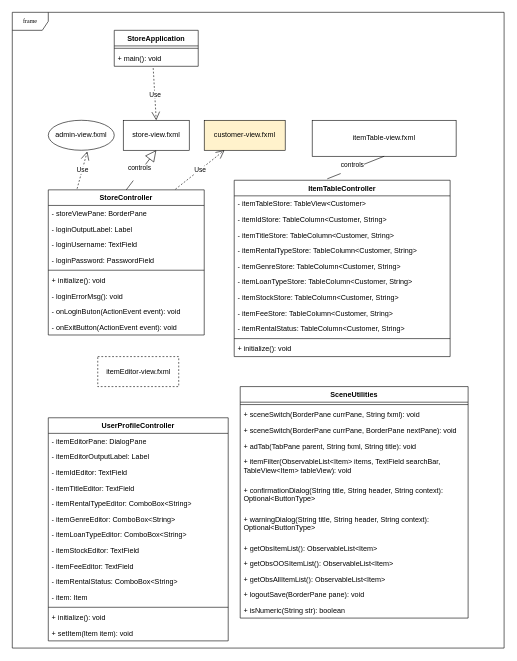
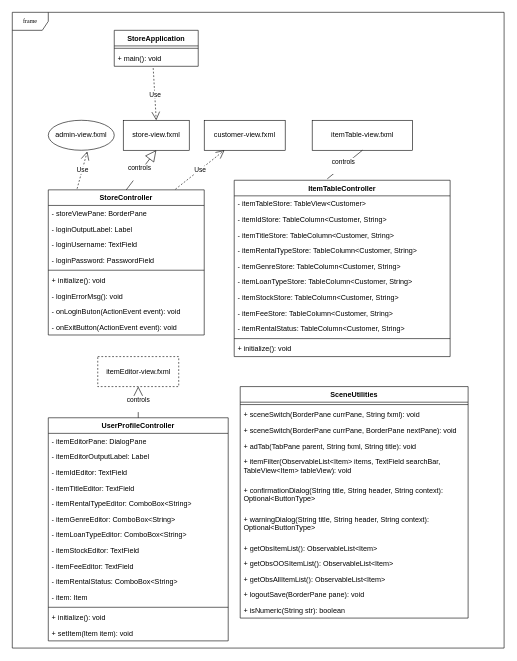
  <mxCell id="0" />
  <mxCell id="1" parent="0" />
  <mxCell id="2" value="store-view.fxml" style="html=1;whiteSpace=wrap;" vertex="1" parent="1"><mxGeometry x="205" y="200" width="110" height="50" as="geometry" /></mxCell>
  <mxCell id="3" value="StoreController" style="swimlane;fontStyle=1;align=center;verticalAlign=top;childLayout=stackLayout;horizontal=1;startSize=26;horizontalStack=0;resizeParent=1;resizeParentMax=0;resizeLast=0;collapsible=1;marginBottom=0;whiteSpace=wrap;html=1;" vertex="1" parent="1"><mxGeometry x="80" y="316" width="260" height="242" as="geometry" /></mxCell>
  <mxCell id="4" value="- storeViewPane: BorderPane" style="text;html=1;strokeColor=none;fillColor=none;align=left;verticalAlign=top;spacingLeft=4;spacingRight=4;whiteSpace=wrap;overflow=hidden;rotatable=0;points=[[0,0.5],[1,0.5]];portConstraint=eastwest;" vertex="1" parent="3"><mxGeometry y="26" width="260" height="26" as="geometry" /></mxCell>
  <mxCell id="5" value="- loginOutputLabel: Label" style="text;html=1;strokeColor=none;fillColor=none;align=left;verticalAlign=top;spacingLeft=4;spacingRight=4;whiteSpace=wrap;overflow=hidden;rotatable=0;points=[[0,0.5],[1,0.5]];portConstraint=eastwest;" vertex="1" parent="3"><mxGeometry y="52" width="260" height="26" as="geometry" /></mxCell>
  <mxCell id="6" value="- loginUsername: TextField" style="text;html=1;strokeColor=none;fillColor=none;align=left;verticalAlign=top;spacingLeft=4;spacingRight=4;whiteSpace=wrap;overflow=hidden;rotatable=0;points=[[0,0.5],[1,0.5]];portConstraint=eastwest;" vertex="1" parent="3"><mxGeometry y="78" width="260" height="26" as="geometry" /></mxCell>
  <mxCell id="7" value="- loginPassword: PasswordField" style="text;html=1;strokeColor=none;fillColor=none;align=left;verticalAlign=top;spacingLeft=4;spacingRight=4;whiteSpace=wrap;overflow=hidden;rotatable=0;points=[[0,0.5],[1,0.5]];portConstraint=eastwest;" vertex="1" parent="3"><mxGeometry y="104" width="260" height="26" as="geometry" /></mxCell>
  <mxCell id="8" value="" style="line;strokeWidth=1;fillColor=none;align=left;verticalAlign=middle;spacingTop=-1;spacingLeft=3;spacingRight=3;rotatable=0;labelPosition=right;points=[];portConstraint=eastwest;strokeColor=inherit;" vertex="1" parent="3"><mxGeometry y="130" width="260" height="8" as="geometry" /></mxCell>
  <mxCell id="9" value="+ initialize(): void" style="text;strokeColor=none;fillColor=none;align=left;verticalAlign=top;spacingLeft=4;spacingRight=4;overflow=hidden;rotatable=0;points=[[0,0.5],[1,0.5]];portConstraint=eastwest;whiteSpace=wrap;html=1;" vertex="1" parent="3"><mxGeometry y="138" width="260" height="26" as="geometry" /></mxCell>
  <mxCell id="10" value="- loginErrorMsg(): void" style="text;strokeColor=none;fillColor=none;align=left;verticalAlign=top;spacingLeft=4;spacingRight=4;overflow=hidden;rotatable=0;points=[[0,0.5],[1,0.5]];portConstraint=eastwest;whiteSpace=wrap;html=1;" vertex="1" parent="3"><mxGeometry y="164" width="260" height="26" as="geometry" /></mxCell>
  <mxCell id="11" value="- onLoginButon(ActionEvent event): void" style="text;strokeColor=none;fillColor=none;align=left;verticalAlign=top;spacingLeft=4;spacingRight=4;overflow=hidden;rotatable=0;points=[[0,0.5],[1,0.5]];portConstraint=eastwest;whiteSpace=wrap;html=1;" vertex="1" parent="3"><mxGeometry y="190" width="260" height="26" as="geometry" /></mxCell>
  <mxCell id="12" value="- onExitButton(ActionEvent event): void" style="text;strokeColor=none;fillColor=none;align=left;verticalAlign=top;spacingLeft=4;spacingRight=4;overflow=hidden;rotatable=0;points=[[0,0.5],[1,0.5]];portConstraint=eastwest;whiteSpace=wrap;html=1;" vertex="1" parent="3"><mxGeometry y="216" width="260" height="26" as="geometry" /></mxCell>
  <mxCell id="13" value="&lt;div&gt;controls&lt;/div&gt;&lt;div&gt;&lt;br&gt;&lt;/div&gt;" style="endArrow=block;endSize=16;endFill=0;html=1;rounded=0;exitX=0.5;exitY=0;exitDx=0;exitDy=0;entryX=0.5;entryY=1;entryDx=0;entryDy=0;" edge="1" parent="1" source="3" target="2"><mxGeometry x="-0.111" width="160" relative="1" as="geometry"><mxPoint x="500" y="500" as="sourcePoint" /><mxPoint x="660" y="500" as="targetPoint" /><mxPoint as="offset" /></mxGeometry></mxCell>
  <mxCell id="14" value="frame" style="shape=umlFrame;whiteSpace=wrap;html=1;rounded=0;shadow=0;comic=0;labelBackgroundColor=none;strokeWidth=1;fontFamily=Verdana;fontSize=10;align=center;movable=1;resizable=1;rotatable=1;deletable=1;editable=1;locked=0;connectable=1;" vertex="1" parent="1"><mxGeometry x="20" y="20" width="820" height="1060" as="geometry" /></mxCell>
  <mxCell id="15" value="itemEditor-view.fxml" style="html=1;whiteSpace=wrap;dashed=1;" vertex="1" parent="1"><mxGeometry x="162.5" y="594" width="135" height="50" as="geometry" /></mxCell>
  <mxCell id="16" value="UserProfileController" style="swimlane;fontStyle=1;align=center;verticalAlign=top;childLayout=stackLayout;horizontal=1;startSize=26;horizontalStack=0;resizeParent=1;resizeParentMax=0;resizeLast=0;collapsible=1;marginBottom=0;whiteSpace=wrap;html=1;" vertex="1" parent="1"><mxGeometry x="80" y="696" width="300" height="372" as="geometry" /></mxCell>
  <mxCell id="17" value="- itemEditorPane: DialogPane" style="text;html=1;strokeColor=none;fillColor=none;align=left;verticalAlign=top;spacingLeft=4;spacingRight=4;whiteSpace=wrap;overflow=hidden;rotatable=0;points=[[0,0.5],[1,0.5]];portConstraint=eastwest;" vertex="1" parent="16"><mxGeometry y="26" width="300" height="26" as="geometry" /></mxCell>
  <mxCell id="18" value="- itemEditorOutputLabel: Label" style="text;html=1;strokeColor=none;fillColor=none;align=left;verticalAlign=top;spacingLeft=4;spacingRight=4;whiteSpace=wrap;overflow=hidden;rotatable=0;points=[[0,0.5],[1,0.5]];portConstraint=eastwest;" vertex="1" parent="16"><mxGeometry y="52" width="300" height="26" as="geometry" /></mxCell>
  <mxCell id="19" value="- itemIdEditor: TextField" style="text;html=1;strokeColor=none;fillColor=none;align=left;verticalAlign=top;spacingLeft=4;spacingRight=4;whiteSpace=wrap;overflow=hidden;rotatable=0;points=[[0,0.5],[1,0.5]];portConstraint=eastwest;" vertex="1" parent="16"><mxGeometry y="78" width="300" height="26" as="geometry" /></mxCell>
  <mxCell id="20" value="- itemTitleEditor: TextField" style="text;html=1;strokeColor=none;fillColor=none;align=left;verticalAlign=top;spacingLeft=4;spacingRight=4;whiteSpace=wrap;overflow=hidden;rotatable=0;points=[[0,0.5],[1,0.5]];portConstraint=eastwest;" vertex="1" parent="16"><mxGeometry y="104" width="300" height="26" as="geometry" /></mxCell>
  <mxCell id="21" value="- itemRentalTypeEditor: ComboBox&amp;lt;String&amp;gt;" style="text;html=1;strokeColor=none;fillColor=none;align=left;verticalAlign=top;spacingLeft=4;spacingRight=4;whiteSpace=wrap;overflow=hidden;rotatable=0;points=[[0,0.5],[1,0.5]];portConstraint=eastwest;" vertex="1" parent="16"><mxGeometry y="130" width="300" height="26" as="geometry" /></mxCell>
  <mxCell id="22" value="- itemGenreEditor: ComboBox&amp;lt;String&amp;gt;" style="text;html=1;strokeColor=none;fillColor=none;align=left;verticalAlign=top;spacingLeft=4;spacingRight=4;whiteSpace=wrap;overflow=hidden;rotatable=0;points=[[0,0.5],[1,0.5]];portConstraint=eastwest;" vertex="1" parent="16"><mxGeometry y="156" width="300" height="26" as="geometry" /></mxCell>
  <mxCell id="23" value="- itemLoanTypeEditor: ComboBox&amp;lt;String&amp;gt;" style="text;html=1;strokeColor=none;fillColor=none;align=left;verticalAlign=top;spacingLeft=4;spacingRight=4;whiteSpace=wrap;overflow=hidden;rotatable=0;points=[[0,0.5],[1,0.5]];portConstraint=eastwest;" vertex="1" parent="16"><mxGeometry y="182" width="300" height="26" as="geometry" /></mxCell>
  <mxCell id="24" value="- itemStockEditor: TextField" style="text;html=1;strokeColor=none;fillColor=none;align=left;verticalAlign=top;spacingLeft=4;spacingRight=4;whiteSpace=wrap;overflow=hidden;rotatable=0;points=[[0,0.5],[1,0.5]];portConstraint=eastwest;" vertex="1" parent="16"><mxGeometry y="208" width="300" height="26" as="geometry" /></mxCell>
  <mxCell id="25" value="- itemFeeEditor: TextField" style="text;html=1;strokeColor=none;fillColor=none;align=left;verticalAlign=top;spacingLeft=4;spacingRight=4;whiteSpace=wrap;overflow=hidden;rotatable=0;points=[[0,0.5],[1,0.5]];portConstraint=eastwest;" vertex="1" parent="16"><mxGeometry y="234" width="300" height="26" as="geometry" /></mxCell>
  <mxCell id="26" value="- itemRentalStatus: ComboBox&amp;lt;String&amp;gt;" style="text;html=1;strokeColor=none;fillColor=none;align=left;verticalAlign=top;spacingLeft=4;spacingRight=4;whiteSpace=wrap;overflow=hidden;rotatable=0;points=[[0,0.5],[1,0.5]];portConstraint=eastwest;" vertex="1" parent="16"><mxGeometry y="260" width="300" height="26" as="geometry" /></mxCell>
  <mxCell id="27" value="- item: Item" style="text;html=1;strokeColor=none;fillColor=none;align=left;verticalAlign=top;spacingLeft=4;spacingRight=4;whiteSpace=wrap;overflow=hidden;rotatable=0;points=[[0,0.5],[1,0.5]];portConstraint=eastwest;" vertex="1" parent="16"><mxGeometry y="286" width="300" height="26" as="geometry" /></mxCell>
  <mxCell id="28" value="" style="line;strokeWidth=1;fillColor=none;align=left;verticalAlign=middle;spacingTop=-1;spacingLeft=3;spacingRight=3;rotatable=0;labelPosition=right;points=[];portConstraint=eastwest;strokeColor=inherit;" vertex="1" parent="16"><mxGeometry y="312" width="300" height="8" as="geometry" /></mxCell>
  <mxCell id="29" value="+ initialize(): void" style="text;strokeColor=none;fillColor=none;align=left;verticalAlign=top;spacingLeft=4;spacingRight=4;overflow=hidden;rotatable=0;points=[[0,0.5],[1,0.5]];portConstraint=eastwest;whiteSpace=wrap;html=1;" vertex="1" parent="16"><mxGeometry y="320" width="300" height="26" as="geometry" /></mxCell>
  <mxCell id="30" value="+ setItem(Item item): void" style="text;strokeColor=none;fillColor=none;align=left;verticalAlign=top;spacingLeft=4;spacingRight=4;overflow=hidden;rotatable=0;points=[[0,0.5],[1,0.5]];portConstraint=eastwest;whiteSpace=wrap;html=1;" vertex="1" parent="16"><mxGeometry y="346" width="300" height="26" as="geometry" /></mxCell>
- <mxCell id="32" value="itemTable-view.fxml" style="html=1;whiteSpace=wrap;" vertex="1" parent="1"><mxGeometry x="520" y="200" width="240" height="60" as="geometry" /></mxCell>
+ <mxCell id="31" value="&lt;div&gt;controls&lt;/div&gt;&lt;div&gt;&lt;br&gt;&lt;/div&gt;" style="endArrow=block;endSize=16;endFill=0;html=1;rounded=0;exitX=0.5;exitY=0;exitDx=0;exitDy=0;entryX=0.5;entryY=1;entryDx=0;entryDy=0;" edge="1" parent="1" source="16" target="15"><mxGeometry x="-0.111" width="160" relative="1" as="geometry"><mxPoint x="180" y="870" as="sourcePoint" /><mxPoint x="340" y="870" as="targetPoint" /><mxPoint as="offset" /></mxGeometry></mxCell>
+ <mxCell id="32" value="itemTable-view.fxml" style="html=1;whiteSpace=wrap;" vertex="1" parent="1"><mxGeometry x="520" y="200" width="167.5" height="50" as="geometry" /></mxCell>
  <mxCell id="33" value="ItemTableController" style="swimlane;fontStyle=1;align=center;verticalAlign=top;childLayout=stackLayout;horizontal=1;startSize=26;horizontalStack=0;resizeParent=1;resizeParentMax=0;resizeLast=0;collapsible=1;marginBottom=0;whiteSpace=wrap;html=1;" vertex="1" parent="1"><mxGeometry x="390" y="300" width="360" height="294" as="geometry" /></mxCell>
  <mxCell id="34" value="- itemTableStore: TableView&amp;lt;Customer&amp;gt;" style="text;html=1;strokeColor=none;fillColor=none;align=left;verticalAlign=top;spacingLeft=4;spacingRight=4;whiteSpace=wrap;overflow=hidden;rotatable=0;points=[[0,0.5],[1,0.5]];portConstraint=eastwest;" vertex="1" parent="33"><mxGeometry y="26" width="360" height="26" as="geometry" /></mxCell>
  <mxCell id="35" value="- itemIdStore: TableColumn&amp;lt;Customer, String&amp;gt;" style="text;strokeColor=none;fillColor=none;align=left;verticalAlign=top;spacingLeft=4;spacingRight=4;overflow=hidden;rotatable=0;points=[[0,0.5],[1,0.5]];portConstraint=eastwest;whiteSpace=wrap;html=1;" vertex="1" parent="33"><mxGeometry y="52" width="360" height="26" as="geometry" /></mxCell>
  <mxCell id="36" value="- itemTitleStore: TableColumn&amp;lt;Customer, String&amp;gt;" style="text;strokeColor=none;fillColor=none;align=left;verticalAlign=top;spacingLeft=4;spacingRight=4;overflow=hidden;rotatable=0;points=[[0,0.5],[1,0.5]];portConstraint=eastwest;whiteSpace=wrap;html=1;" vertex="1" parent="33"><mxGeometry y="78" width="360" height="26" as="geometry" /></mxCell>
  <mxCell id="37" value="- itemRentalTypeStore: TableColumn&amp;lt;Customer, String&amp;gt;" style="text;strokeColor=none;fillColor=none;align=left;verticalAlign=top;spacingLeft=4;spacingRight=4;overflow=hidden;rotatable=0;points=[[0,0.5],[1,0.5]];portConstraint=eastwest;whiteSpace=wrap;html=1;" vertex="1" parent="33"><mxGeometry y="104" width="360" height="26" as="geometry" /></mxCell>
  <mxCell id="38" value="- itemGenreStore: TableColumn&amp;lt;Customer, String&amp;gt;" style="text;strokeColor=none;fillColor=none;align=left;verticalAlign=top;spacingLeft=4;spacingRight=4;overflow=hidden;rotatable=0;points=[[0,0.5],[1,0.5]];portConstraint=eastwest;whiteSpace=wrap;html=1;" vertex="1" parent="33"><mxGeometry y="130" width="360" height="26" as="geometry" /></mxCell>
  <mxCell id="39" value="- itemLoanTypeStore: TableColumn&amp;lt;Customer, String&amp;gt;" style="text;strokeColor=none;fillColor=none;align=left;verticalAlign=top;spacingLeft=4;spacingRight=4;overflow=hidden;rotatable=0;points=[[0,0.5],[1,0.5]];portConstraint=eastwest;whiteSpace=wrap;html=1;" vertex="1" parent="33"><mxGeometry y="156" width="360" height="26" as="geometry" /></mxCell>
  <mxCell id="40" value="- itemStockStore: TableColumn&amp;lt;Customer, String&amp;gt;" style="text;strokeColor=none;fillColor=none;align=left;verticalAlign=top;spacingLeft=4;spacingRight=4;overflow=hidden;rotatable=0;points=[[0,0.5],[1,0.5]];portConstraint=eastwest;whiteSpace=wrap;html=1;" vertex="1" parent="33"><mxGeometry y="182" width="360" height="26" as="geometry" /></mxCell>
  <mxCell id="41" value="- itemFeeStore: TableColumn&amp;lt;Customer, String&amp;gt;" style="text;strokeColor=none;fillColor=none;align=left;verticalAlign=top;spacingLeft=4;spacingRight=4;overflow=hidden;rotatable=0;points=[[0,0.5],[1,0.5]];portConstraint=eastwest;whiteSpace=wrap;html=1;" vertex="1" parent="33"><mxGeometry y="208" width="360" height="26" as="geometry" /></mxCell>
  <mxCell id="42" value="- itemRentalStatus: TableColumn&amp;lt;Customer, String&amp;gt;" style="text;strokeColor=none;fillColor=none;align=left;verticalAlign=top;spacingLeft=4;spacingRight=4;overflow=hidden;rotatable=0;points=[[0,0.5],[1,0.5]];portConstraint=eastwest;whiteSpace=wrap;html=1;" vertex="1" parent="33"><mxGeometry y="234" width="360" height="26" as="geometry" /></mxCell>
  <mxCell id="43" value="" style="line;strokeWidth=1;fillColor=none;align=left;verticalAlign=middle;spacingTop=-1;spacingLeft=3;spacingRight=3;rotatable=0;labelPosition=right;points=[];portConstraint=eastwest;strokeColor=inherit;" vertex="1" parent="33"><mxGeometry y="260" width="360" height="8" as="geometry" /></mxCell>
  <mxCell id="44" value="+ initialize(): void" style="text;strokeColor=none;fillColor=none;align=left;verticalAlign=top;spacingLeft=4;spacingRight=4;overflow=hidden;rotatable=0;points=[[0,0.5],[1,0.5]];portConstraint=eastwest;whiteSpace=wrap;html=1;" vertex="1" parent="33"><mxGeometry y="268" width="360" height="26" as="geometry" /></mxCell>
  <mxCell id="45" value="&lt;div&gt;controls&lt;/div&gt;&lt;div&gt;&lt;br&gt;&lt;/div&gt;" style="endArrow=none;endSize=16;endFill=0;html=1;rounded=0;exitX=0.431;exitY=-0.008;exitDx=0;exitDy=0;entryX=0.5;entryY=1;entryDx=0;entryDy=0;exitPerimeter=0;" edge="1" parent="1" source="33" target="32"><mxGeometry x="-0.111" width="160" relative="1" as="geometry"><mxPoint x="910" y="798" as="sourcePoint" /><mxPoint x="1070" y="798" as="targetPoint" /><mxPoint as="offset" /></mxGeometry></mxCell>
- <mxCell id="46" value="customer-view.fxml" style="html=1;whiteSpace=wrap;fillColor=#fff2cc;" vertex="1" parent="1"><mxGeometry x="340" y="200" width="135" height="50" as="geometry" /></mxCell>
+ <mxCell id="46" value="customer-view.fxml" style="html=1;whiteSpace=wrap;" vertex="1" parent="1"><mxGeometry x="340" y="200" width="135" height="50" as="geometry" /></mxCell>
  <mxCell id="47" value="admin-view.fxml" style="ellipse;html=1;whiteSpace=wrap;" vertex="1" parent="1"><mxGeometry x="80" y="200" width="110" height="50" as="geometry" /></mxCell>
  <mxCell id="48" value="Use" style="endArrow=open;endSize=12;dashed=1;html=1;rounded=0;exitX=0.185;exitY=-0.008;exitDx=0;exitDy=0;exitPerimeter=0;entryX=0.591;entryY=1.04;entryDx=0;entryDy=0;entryPerimeter=0;" edge="1" parent="1" source="3" target="47"><mxGeometry width="160" relative="1" as="geometry"><mxPoint x="280" y="380" as="sourcePoint" /><mxPoint x="440" y="380" as="targetPoint" /></mxGeometry></mxCell>
  <mxCell id="49" value="Use" style="endArrow=open;endSize=12;dashed=1;html=1;rounded=0;exitX=0.815;exitY=-0.004;exitDx=0;exitDy=0;exitPerimeter=0;entryX=0.25;entryY=1;entryDx=0;entryDy=0;" edge="1" parent="1" source="3" target="46"><mxGeometry width="160" relative="1" as="geometry"><mxPoint x="188" y="318" as="sourcePoint" /><mxPoint x="155" y="262" as="targetPoint" /></mxGeometry></mxCell>
  <mxCell id="50" value="SceneUtilities" style="swimlane;fontStyle=1;align=center;verticalAlign=top;childLayout=stackLayout;horizontal=1;startSize=26;horizontalStack=0;resizeParent=1;resizeParentMax=0;resizeLast=0;collapsible=1;marginBottom=0;whiteSpace=wrap;html=1;" vertex="1" parent="1"><mxGeometry x="400" y="644" width="380" height="386" as="geometry" /></mxCell>
  <mxCell id="51" value="" style="line;strokeWidth=1;fillColor=none;align=left;verticalAlign=middle;spacingTop=-1;spacingLeft=3;spacingRight=3;rotatable=0;labelPosition=right;points=[];portConstraint=eastwest;strokeColor=inherit;" vertex="1" parent="50"><mxGeometry y="26" width="380" height="8" as="geometry" /></mxCell>
  <mxCell id="52" value="+ sceneSwitch(BorderPane currPane, String fxml): void" style="text;strokeColor=none;fillColor=none;align=left;verticalAlign=top;spacingLeft=4;spacingRight=4;overflow=hidden;rotatable=0;points=[[0,0.5],[1,0.5]];portConstraint=eastwest;whiteSpace=wrap;html=1;" vertex="1" parent="50"><mxGeometry y="34" width="380" height="26" as="geometry" /></mxCell>
  <mxCell id="53" value="+ sceneSwitch(BorderPane currPane, BorderPane nextPane): void" style="text;strokeColor=none;fillColor=none;align=left;verticalAlign=top;spacingLeft=4;spacingRight=4;overflow=hidden;rotatable=0;points=[[0,0.5],[1,0.5]];portConstraint=eastwest;whiteSpace=wrap;html=1;" vertex="1" parent="50"><mxGeometry y="60" width="380" height="26" as="geometry" /></mxCell>
  <mxCell id="54" value="+ adTab(TabPane parent, String fxml, String title): void" style="text;strokeColor=none;fillColor=none;align=left;verticalAlign=top;spacingLeft=4;spacingRight=4;overflow=hidden;rotatable=0;points=[[0,0.5],[1,0.5]];portConstraint=eastwest;whiteSpace=wrap;html=1;" vertex="1" parent="50"><mxGeometry y="86" width="380" height="26" as="geometry" /></mxCell>
  <mxCell id="55" value="+ itemFilter(ObservableList&amp;lt;Item&amp;gt; items, TextField searchBar, TableView&amp;lt;Item&amp;gt; tableView): void" style="text;strokeColor=none;fillColor=none;align=left;verticalAlign=top;spacingLeft=4;spacingRight=4;overflow=hidden;rotatable=0;points=[[0,0.5],[1,0.5]];portConstraint=eastwest;whiteSpace=wrap;html=1;" vertex="1" parent="50"><mxGeometry y="112" width="380" height="48" as="geometry" /></mxCell>
  <mxCell id="56" value="+ confirmationDialog(String title, String header, String context): Optional&amp;lt;ButtonType&amp;gt;" style="text;strokeColor=none;fillColor=none;align=left;verticalAlign=top;spacingLeft=4;spacingRight=4;overflow=hidden;rotatable=0;points=[[0,0.5],[1,0.5]];portConstraint=eastwest;whiteSpace=wrap;html=1;" vertex="1" parent="50"><mxGeometry y="160" width="380" height="48" as="geometry" /></mxCell>
  <mxCell id="57" value="+ warningDialog(String title, String header, String context): Optional&amp;lt;ButtonType&amp;gt;" style="text;strokeColor=none;fillColor=none;align=left;verticalAlign=top;spacingLeft=4;spacingRight=4;overflow=hidden;rotatable=0;points=[[0,0.5],[1,0.5]];portConstraint=eastwest;whiteSpace=wrap;html=1;" vertex="1" parent="50"><mxGeometry y="208" width="380" height="48" as="geometry" /></mxCell>
  <mxCell id="58" value="+ getObsItemList(): ObservableList&amp;lt;Item&amp;gt;" style="text;strokeColor=none;fillColor=none;align=left;verticalAlign=top;spacingLeft=4;spacingRight=4;overflow=hidden;rotatable=0;points=[[0,0.5],[1,0.5]];portConstraint=eastwest;whiteSpace=wrap;html=1;" vertex="1" parent="50"><mxGeometry y="256" width="380" height="26" as="geometry" /></mxCell>
  <mxCell id="59" value="+ getObsOOSItemList(): ObservableList&amp;lt;Item&amp;gt;" style="text;strokeColor=none;fillColor=none;align=left;verticalAlign=top;spacingLeft=4;spacingRight=4;overflow=hidden;rotatable=0;points=[[0,0.5],[1,0.5]];portConstraint=eastwest;whiteSpace=wrap;html=1;" vertex="1" parent="50"><mxGeometry y="282" width="380" height="26" as="geometry" /></mxCell>
  <mxCell id="60" value="+ getObsAllItemList(): ObservableList&amp;lt;Item&amp;gt;" style="text;strokeColor=none;fillColor=none;align=left;verticalAlign=top;spacingLeft=4;spacingRight=4;overflow=hidden;rotatable=0;points=[[0,0.5],[1,0.5]];portConstraint=eastwest;whiteSpace=wrap;html=1;" vertex="1" parent="50"><mxGeometry y="308" width="380" height="26" as="geometry" /></mxCell>
  <mxCell id="61" value="+ logoutSave(BorderPane pane): void" style="text;strokeColor=none;fillColor=none;align=left;verticalAlign=top;spacingLeft=4;spacingRight=4;overflow=hidden;rotatable=0;points=[[0,0.5],[1,0.5]];portConstraint=eastwest;whiteSpace=wrap;html=1;" vertex="1" parent="50"><mxGeometry y="334" width="380" height="26" as="geometry" /></mxCell>
  <mxCell id="62" value="+ isNumeric(String str): boolean" style="text;strokeColor=none;fillColor=none;align=left;verticalAlign=top;spacingLeft=4;spacingRight=4;overflow=hidden;rotatable=0;points=[[0,0.5],[1,0.5]];portConstraint=eastwest;whiteSpace=wrap;html=1;" vertex="1" parent="50"><mxGeometry y="360" width="380" height="26" as="geometry" /></mxCell>
  <mxCell id="63" value="StoreApplication" style="swimlane;fontStyle=1;align=center;verticalAlign=top;childLayout=stackLayout;horizontal=1;startSize=26;horizontalStack=0;resizeParent=1;resizeParentMax=0;resizeLast=0;collapsible=1;marginBottom=0;whiteSpace=wrap;html=1;" vertex="1" parent="1"><mxGeometry x="190" y="50" width="140" height="60" as="geometry" /></mxCell>
  <mxCell id="64" value="" style="line;strokeWidth=1;fillColor=none;align=left;verticalAlign=middle;spacingTop=-1;spacingLeft=3;spacingRight=3;rotatable=0;labelPosition=right;points=[];portConstraint=eastwest;strokeColor=inherit;" vertex="1" parent="63"><mxGeometry y="26" width="140" height="8" as="geometry" /></mxCell>
  <mxCell id="65" value="+ main(): void" style="text;strokeColor=none;fillColor=none;align=left;verticalAlign=top;spacingLeft=4;spacingRight=4;overflow=hidden;rotatable=0;points=[[0,0.5],[1,0.5]];portConstraint=eastwest;whiteSpace=wrap;html=1;" vertex="1" parent="63"><mxGeometry y="34" width="140" height="26" as="geometry" /></mxCell>
  <mxCell id="66" value="Use" style="endArrow=open;endSize=12;dashed=1;html=1;rounded=0;exitX=0.464;exitY=1.115;exitDx=0;exitDy=0;exitPerimeter=0;entryX=0.5;entryY=0;entryDx=0;entryDy=0;" edge="1" parent="1" source="65" target="2"><mxGeometry width="160" relative="1" as="geometry"><mxPoint x="138" y="324" as="sourcePoint" /><mxPoint x="155" y="262" as="targetPoint" /></mxGeometry></mxCell>
